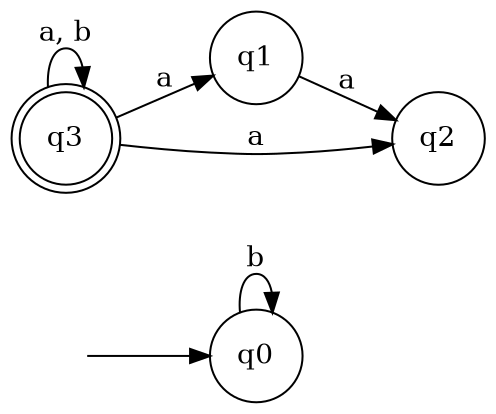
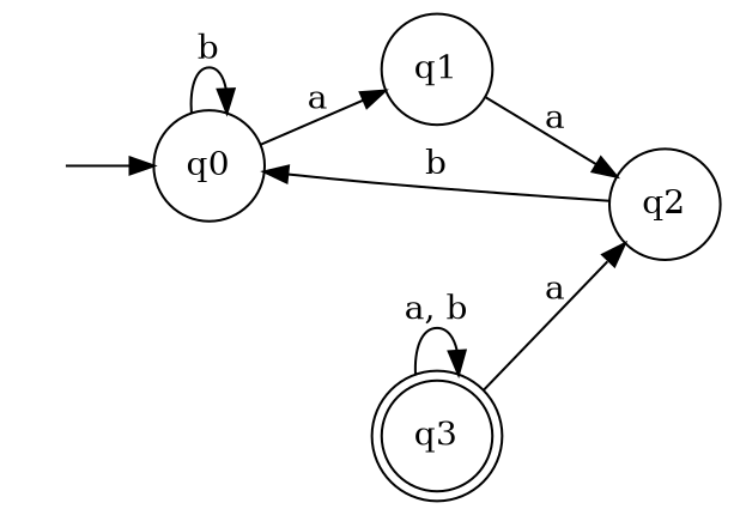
  strict digraph {
    rankdir=LR
    node [shape=circle]
    n1 [height=0 label=" " shape=none width=0]
    q0 [height=0.5 width=0.5]
    q1 [height=0.5 width=0.5]
    q3 [height=0.5 shape=doublecircle width=0.5]
    q2 [height=0.5 width=0.5]
    n1 -> q0
    q0 -> q0 [label=b]
-   q3 -> q1 [label=a]
+   q0 -> q1 [label=a]
    q1 -> q2 [label=a]
    q3 -> q3 [label="a, b"]
    q3 -> q2 [label=a]
+   q2 -> q0 [label=b]
  }
